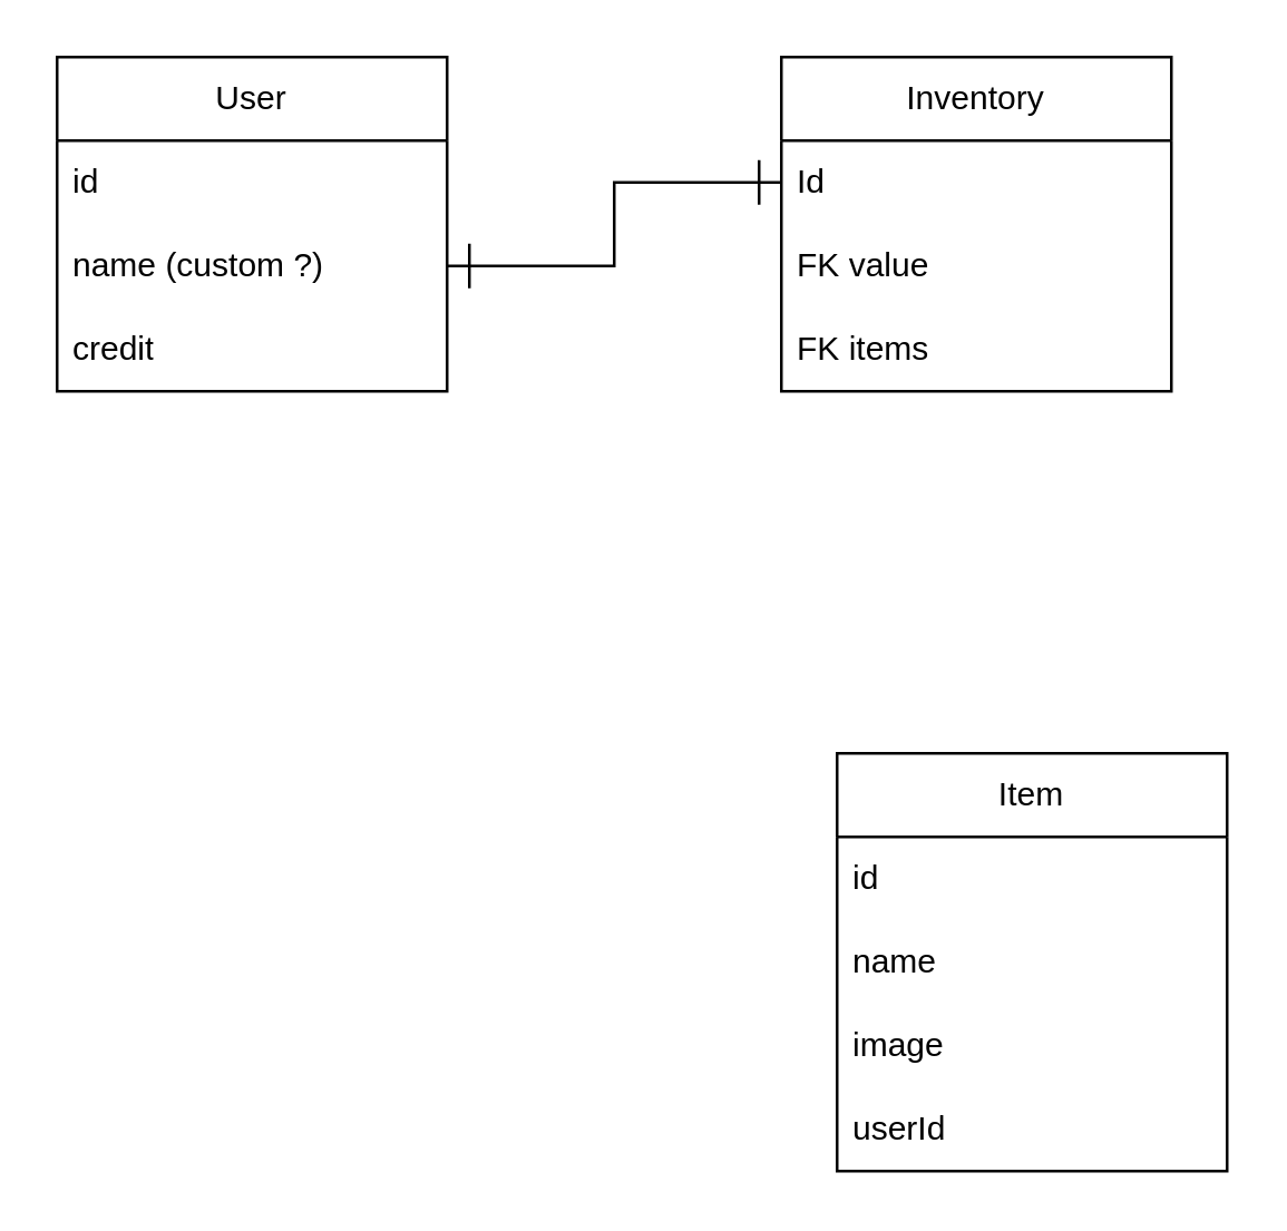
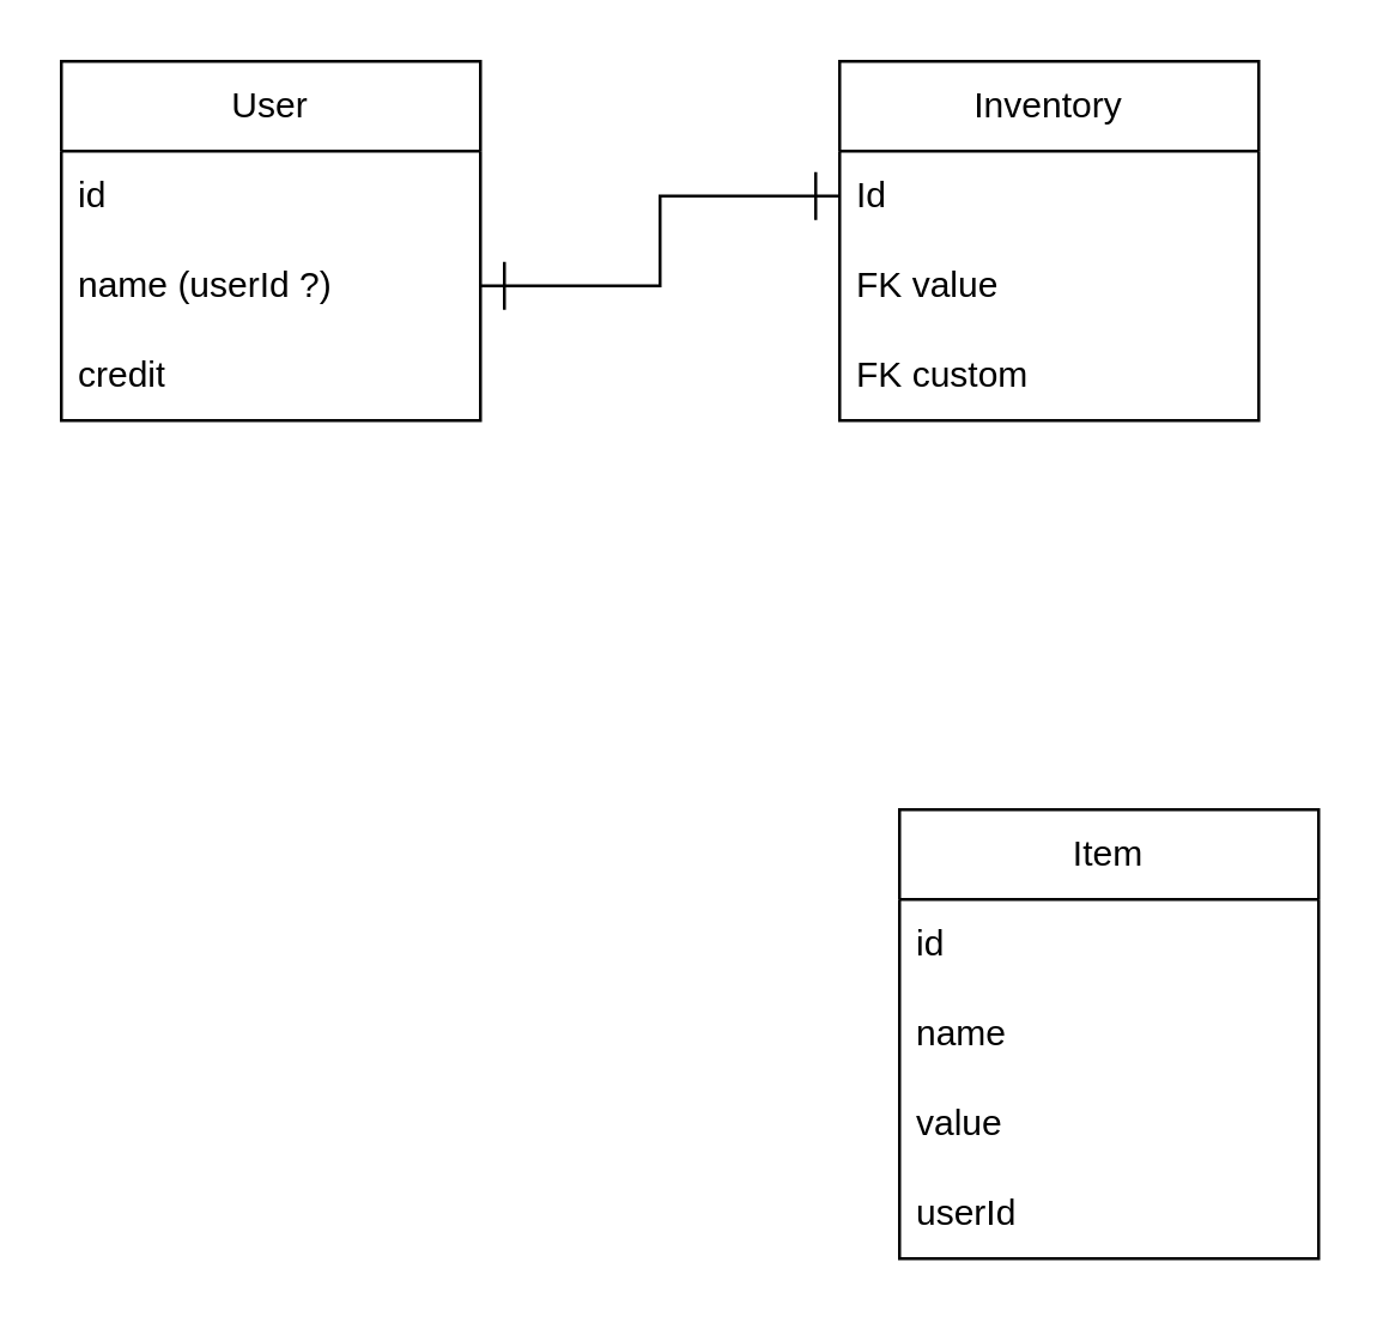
  <mxCell id="0" />
  <mxCell id="1" parent="0" />
  <mxCell id="2" value="User" style="swimlane;fontStyle=0;childLayout=stackLayout;horizontal=1;startSize=30;horizontalStack=0;resizeParent=1;resizeParentMax=0;resizeLast=0;collapsible=1;marginBottom=0;whiteSpace=wrap;html=1;" parent="1" vertex="1"><mxGeometry x="20" y="20" width="140" height="120" as="geometry" /></mxCell>
  <mxCell id="3" value="id" style="text;strokeColor=none;fillColor=none;align=left;verticalAlign=middle;spacingLeft=4;spacingRight=4;overflow=hidden;points=[[0,0.5],[1,0.5]];portConstraint=eastwest;rotatable=0;whiteSpace=wrap;html=1;" parent="2" vertex="1"><mxGeometry y="30" width="140" height="30" as="geometry" /></mxCell>
- <mxCell id="4" value="name (custom ?)" style="text;strokeColor=none;fillColor=none;align=left;verticalAlign=middle;spacingLeft=4;spacingRight=4;overflow=hidden;points=[[0,0.5],[1,0.5]];portConstraint=eastwest;rotatable=0;whiteSpace=wrap;html=1;" parent="2" vertex="1"><mxGeometry y="60" width="140" height="30" as="geometry" /></mxCell>
+ <mxCell id="4" value="name (userId ?)" style="text;strokeColor=none;fillColor=none;align=left;verticalAlign=middle;spacingLeft=4;spacingRight=4;overflow=hidden;points=[[0,0.5],[1,0.5]];portConstraint=eastwest;rotatable=0;whiteSpace=wrap;html=1;" parent="2" vertex="1"><mxGeometry y="60" width="140" height="30" as="geometry" /></mxCell>
  <mxCell id="5" value="credit" style="text;strokeColor=none;fillColor=none;align=left;verticalAlign=middle;spacingLeft=4;spacingRight=4;overflow=hidden;points=[[0,0.5],[1,0.5]];portConstraint=eastwest;rotatable=0;whiteSpace=wrap;html=1;" parent="2" vertex="1"><mxGeometry y="90" width="140" height="30" as="geometry" /></mxCell>
  <mxCell id="6" value="Inventory" style="swimlane;fontStyle=0;childLayout=stackLayout;horizontal=1;startSize=30;horizontalStack=0;resizeParent=1;resizeParentMax=0;resizeLast=0;collapsible=1;marginBottom=0;whiteSpace=wrap;html=1;" parent="1" vertex="1"><mxGeometry x="280" y="20" width="140" height="120" as="geometry" /></mxCell>
  <mxCell id="7" value="Id" style="text;strokeColor=none;fillColor=none;align=left;verticalAlign=middle;spacingLeft=4;spacingRight=4;overflow=hidden;points=[[0,0.5],[1,0.5]];portConstraint=eastwest;rotatable=0;whiteSpace=wrap;html=1;" parent="6" vertex="1"><mxGeometry y="30" width="140" height="30" as="geometry" /></mxCell>
  <mxCell id="8" value="FK value" style="text;strokeColor=none;fillColor=none;align=left;verticalAlign=middle;spacingLeft=4;spacingRight=4;overflow=hidden;points=[[0,0.5],[1,0.5]];portConstraint=eastwest;rotatable=0;whiteSpace=wrap;html=1;" parent="6" vertex="1"><mxGeometry y="60" width="140" height="30" as="geometry" /></mxCell>
- <mxCell id="9" value="FK items" style="text;strokeColor=none;fillColor=none;align=left;verticalAlign=middle;spacingLeft=4;spacingRight=4;overflow=hidden;points=[[0,0.5],[1,0.5]];portConstraint=eastwest;rotatable=0;whiteSpace=wrap;html=1;" parent="6" vertex="1"><mxGeometry y="90" width="140" height="30" as="geometry" /></mxCell>
+ <mxCell id="9" value="FK custom" style="text;strokeColor=none;fillColor=none;align=left;verticalAlign=middle;spacingLeft=4;spacingRight=4;overflow=hidden;points=[[0,0.5],[1,0.5]];portConstraint=eastwest;rotatable=0;whiteSpace=wrap;html=1;" parent="6" vertex="1"><mxGeometry y="90" width="140" height="30" as="geometry" /></mxCell>
  <mxCell id="10" style="edgeStyle=orthogonalEdgeStyle;rounded=0;orthogonalLoop=1;jettySize=auto;html=1;exitX=1;exitY=0.5;exitDx=0;exitDy=0;entryX=0;entryY=0.5;entryDx=0;entryDy=0;endArrow=ERone;endFill=0;startArrow=ERone;startFill=0;startSize=14;endSize=14;" parent="1" source="4" target="7" edge="1"><mxGeometry relative="1" as="geometry" /></mxCell>
  <mxCell id="11" value="Item" style="swimlane;fontStyle=0;childLayout=stackLayout;horizontal=1;startSize=30;horizontalStack=0;resizeParent=1;resizeParentMax=0;resizeLast=0;collapsible=1;marginBottom=0;whiteSpace=wrap;html=1;" parent="1" vertex="1"><mxGeometry x="300" y="270" width="140" height="150" as="geometry" /></mxCell>
  <mxCell id="12" value="id" style="text;strokeColor=none;fillColor=none;align=left;verticalAlign=middle;spacingLeft=4;spacingRight=4;overflow=hidden;points=[[0,0.5],[1,0.5]];portConstraint=eastwest;rotatable=0;whiteSpace=wrap;html=1;" parent="11" vertex="1"><mxGeometry y="30" width="140" height="30" as="geometry" /></mxCell>
  <mxCell id="13" value="name&lt;span style=&quot;white-space: pre;&quot;&gt;&#09;&lt;/span&gt;" style="text;strokeColor=none;fillColor=none;align=left;verticalAlign=middle;spacingLeft=4;spacingRight=4;overflow=hidden;points=[[0,0.5],[1,0.5]];portConstraint=eastwest;rotatable=0;whiteSpace=wrap;html=1;" parent="11" vertex="1"><mxGeometry y="60" width="140" height="30" as="geometry" /></mxCell>
- <mxCell id="14" value="image" style="text;strokeColor=none;fillColor=none;align=left;verticalAlign=middle;spacingLeft=4;spacingRight=4;overflow=hidden;points=[[0,0.5],[1,0.5]];portConstraint=eastwest;rotatable=0;whiteSpace=wrap;html=1;" parent="11" vertex="1"><mxGeometry y="90" width="140" height="30" as="geometry" /></mxCell>
+ <mxCell id="14" value="value" style="text;strokeColor=none;fillColor=none;align=left;verticalAlign=middle;spacingLeft=4;spacingRight=4;overflow=hidden;points=[[0,0.5],[1,0.5]];portConstraint=eastwest;rotatable=0;whiteSpace=wrap;html=1;" parent="11" vertex="1"><mxGeometry y="90" width="140" height="30" as="geometry" /></mxCell>
  <mxCell id="15" value="userId" style="text;strokeColor=none;fillColor=none;align=left;verticalAlign=middle;spacingLeft=4;spacingRight=4;overflow=hidden;points=[[0,0.5],[1,0.5]];portConstraint=eastwest;rotatable=0;whiteSpace=wrap;html=1;" parent="11" vertex="1"><mxGeometry y="120" width="140" height="30" as="geometry" /></mxCell>
